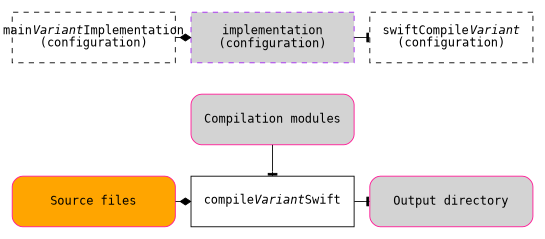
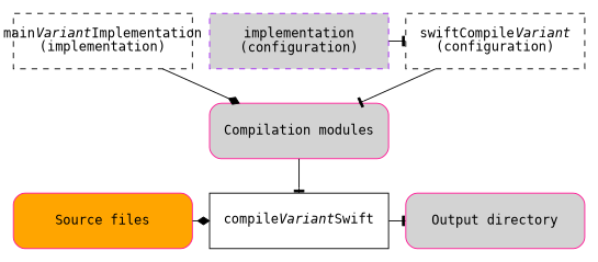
  digraph {
    fontname="DejaVu Sans Mono"
    node [fixedsize=true fontname="DejaVu Sans Mono" shape=rectangle style="rounded,filled"]
    edge [arrowhead=tee fontname="DejaVu Sans Mono"]
    n1 [height=0.8 label=<swiftCompile<i>Variant</i><br/>(configuration)> style=dashed width=2.6]
    n2 [color=purple fillcolor=lightgrey height=0.8 label="implementation\n(configuration)" style="dashed,filled" width=2.6]
-   n3 [height=0.8 label=<main<i>Variant</i>Implementation<br/>(configuration)> style=dashed width=2.6]
+   n3 [height=0.8 label=<main<i>Variant</i>Implementation<br/>(implementation)> style=dashed width=2.6]
    n4 [color=deeppink fillcolor=lightgrey height=0.8 label="Compilation modules" width=2.6]
    n5 [color=deeppink fillcolor=orange height=0.8 label="Source files" width=2.6]
    n6 [height=0.8 label=<compile<i>Variant</i>Swift> width=2.6 style=""]
    n7 [color=deeppink fillcolor=lightgrey height=0.8 label="Output directory" width=2.6]
    subgraph sub_1 {
      n4
      subgraph sub_2 {
        rank=same
        n1
        n2
        n3
      }
    }
    subgraph sub_3 {
      n4
    }
    subgraph sub_4 {
      n4
      subgraph sub_5 {
        rank=same
        n5
        n6
        n7
      }
    }
+   n1 -> n4
    n2 -> n1
-   n3 -> n2 [arrowhead=diamond]
+   n3 -> n4 [arrowhead=diamond]
    n4 -> n6
    n5 -> n6 [arrowhead=diamond]
    n6 -> n7
  }
